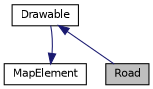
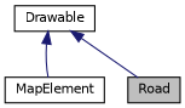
  digraph {
    node [color=black fillcolor=white fontname=Helvetica fontsize=10 shape=record style=filled]
    edge [color=midnightblue dir=back fontname=Helvetica fontsize=10 labelfontname=Helvetica labelfontsize=10 style=solid]
    n1 [fillcolor=grey75 fontcolor=black height=0.2 label=Road width=0.4]
    n2 [height=0.2 label=MapElement width=0.4]
    n3 [height=0.2 label=Drawable width=0.4]
    n3 -> n1
-   n2 -> n3
+   n3 -> n2
  }
